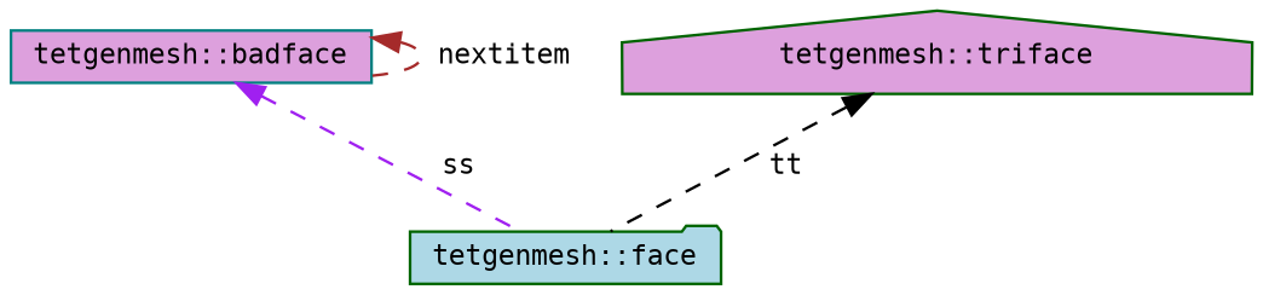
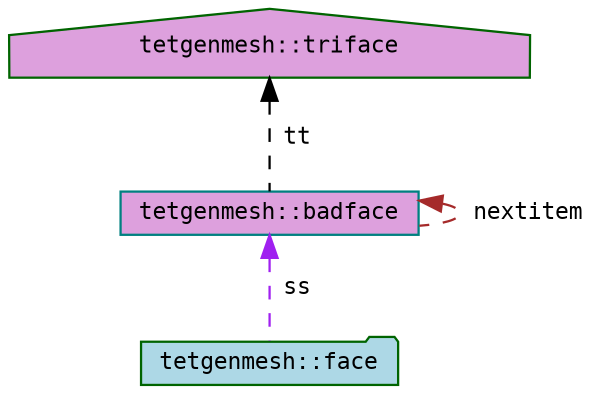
  digraph {
    fontname="DejaVu Sans Mono"
    node [color=darkgreen fillcolor=plum fontname="DejaVu Sans Mono" fontsize=10 style=filled]
    edge [dir=back fontname="DejaVu Sans Mono" fontsize=10 labelfontname=Helvetica labelfontsize=10 style=dashed]
    n1 [color=teal fontcolor=black height=0.2 label="tetgenmesh::badface" shape=box width=0.4]
    n2 [fillcolor=lightblue height=0.2 label="tetgenmesh::face" shape=folder width=0.4]
    n3 [height=0.2 label="tetgenmesh::triface" shape=house width=0.4]
    n1 -> n1 [color=brown label=" nextitem"]
    n1 -> n2 [color=purple label=" ss"]
-   n3 -> n2 [color=black label=" tt"]
+   n3 -> n1 [color=black label=" tt"]
  }
